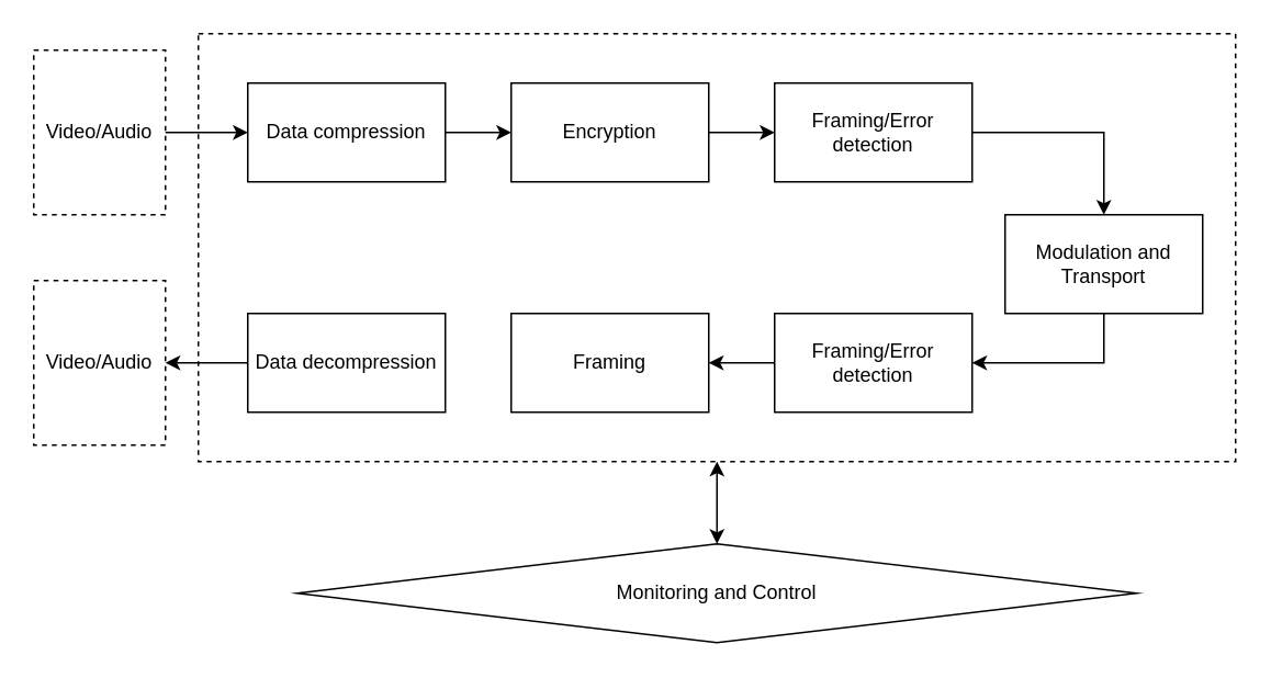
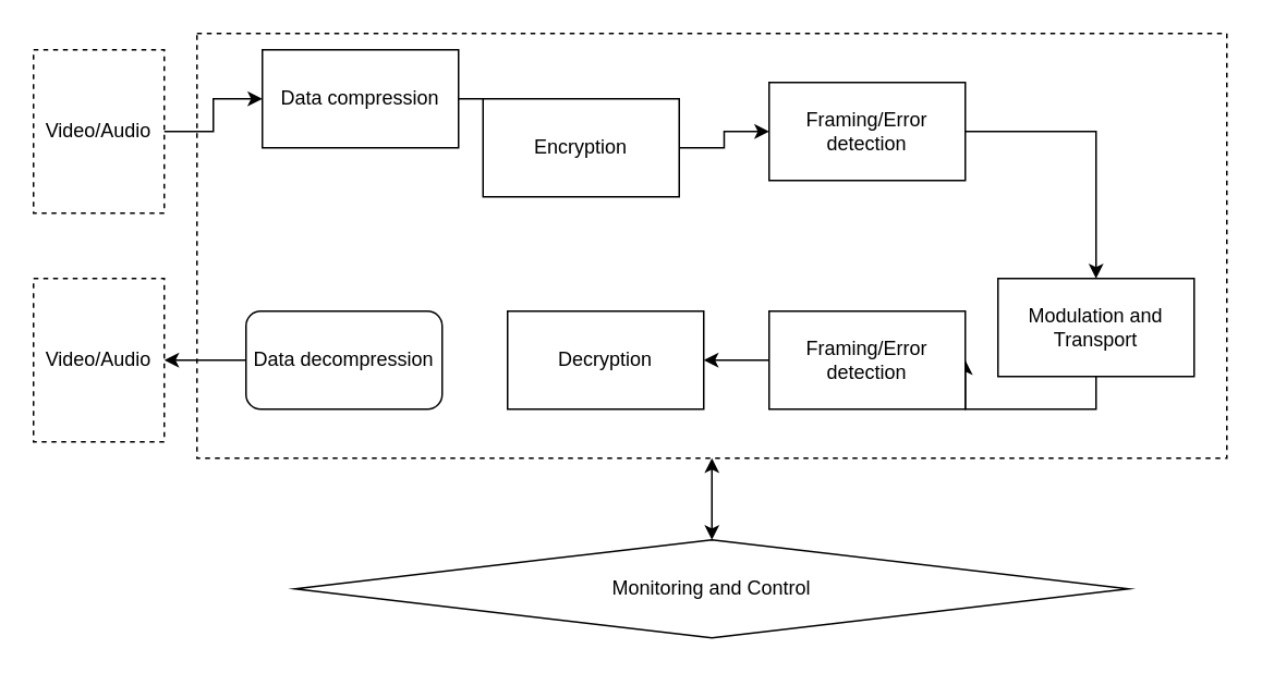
  <mxCell id="0" />
  <mxCell id="1" parent="0" />
  <mxCell id="2" value="" style="whiteSpace=wrap;html=1;dashed=1;fillColor=none;" vertex="1" parent="1"><mxGeometry x="120" y="20" width="630" height="260" as="geometry" /></mxCell>
  <mxCell id="3" value="" style="edgeStyle=orthogonalEdgeStyle;rounded=0;orthogonalLoop=1;jettySize=auto;html=1;" edge="1" parent="1" source="4" target="6"><mxGeometry relative="1" as="geometry" /></mxCell>
- <mxCell id="4" value="Data compression" style="rounded=0;whiteSpace=wrap;html=1;" vertex="1" parent="1"><mxGeometry x="150" y="50" width="120" height="60" as="geometry" /></mxCell>
+ <mxCell id="4" value="Data compression" style="rounded=0;whiteSpace=wrap;html=1;" vertex="1" parent="1"><mxGeometry x="160" y="30" width="120" height="60" as="geometry" /></mxCell>
  <mxCell id="5" value="" style="edgeStyle=orthogonalEdgeStyle;rounded=0;orthogonalLoop=1;jettySize=auto;html=1;" edge="1" parent="1" source="6" target="8"><mxGeometry relative="1" as="geometry" /></mxCell>
- <mxCell id="6" value="Encryption" style="rounded=0;whiteSpace=wrap;html=1;" vertex="1" parent="1"><mxGeometry x="310" y="50" width="120" height="60" as="geometry" /></mxCell>
+ <mxCell id="6" value="Encryption" style="rounded=0;whiteSpace=wrap;html=1;" vertex="1" parent="1"><mxGeometry x="295" y="60" width="120" height="60" as="geometry" /></mxCell>
  <mxCell id="7" value="" style="edgeStyle=orthogonalEdgeStyle;rounded=0;orthogonalLoop=1;jettySize=auto;html=1;" edge="1" parent="1" source="8" target="10"><mxGeometry relative="1" as="geometry" /></mxCell>
  <mxCell id="8" value="Framing/Error detection" style="rounded=0;whiteSpace=wrap;html=1;" vertex="1" parent="1"><mxGeometry x="470" y="50" width="120" height="60" as="geometry" /></mxCell>
  <mxCell id="9" value="" style="edgeStyle=orthogonalEdgeStyle;rounded=0;orthogonalLoop=1;jettySize=auto;html=1;exitX=0.5;exitY=1;exitDx=0;exitDy=0;" edge="1" parent="1" source="10" target="12"><mxGeometry relative="1" as="geometry" /></mxCell>
- <mxCell id="10" value="Modulation and Transport" style="rounded=0;whiteSpace=wrap;html=1;" vertex="1" parent="1"><mxGeometry x="610" y="130" width="120" height="60" as="geometry" /></mxCell>
+ <mxCell id="10" value="Modulation and Transport" style="rounded=0;whiteSpace=wrap;html=1;" vertex="1" parent="1"><mxGeometry x="610" y="170" width="120" height="60" as="geometry" /></mxCell>
  <mxCell id="11" value="" style="edgeStyle=orthogonalEdgeStyle;rounded=0;orthogonalLoop=1;jettySize=auto;html=1;" edge="1" parent="1" source="12" target="13"><mxGeometry relative="1" as="geometry" /></mxCell>
  <mxCell id="12" value="Framing/Error detection" style="rounded=0;whiteSpace=wrap;html=1;" vertex="1" parent="1"><mxGeometry x="470" y="190" width="120" height="60" as="geometry" /></mxCell>
- <mxCell id="13" value="Framing" style="rounded=0;whiteSpace=wrap;html=1;" vertex="1" parent="1"><mxGeometry x="310" y="190" width="120" height="60" as="geometry" /></mxCell>
+ <mxCell id="13" value="Decryption" style="rounded=0;whiteSpace=wrap;html=1;" vertex="1" parent="1"><mxGeometry x="310" y="190" width="120" height="60" as="geometry" /></mxCell>
  <mxCell id="14" style="edgeStyle=orthogonalEdgeStyle;rounded=0;orthogonalLoop=1;jettySize=auto;html=1;exitX=0;exitY=0.5;exitDx=0;exitDy=0;entryX=1;entryY=0.5;entryDx=0;entryDy=0;" edge="1" parent="1" source="15" target="20"><mxGeometry relative="1" as="geometry" /></mxCell>
- <mxCell id="15" value="Data decompression" style="rounded=0;whiteSpace=wrap;html=1;" vertex="1" parent="1"><mxGeometry x="150" y="190" width="120" height="60" as="geometry" /></mxCell>
+ <mxCell id="15" value="Data decompression" style="whiteSpace=wrap;html=1;rounded=1;" vertex="1" parent="1"><mxGeometry x="150" y="190" width="120" height="60" as="geometry" /></mxCell>
  <mxCell id="16" style="edgeStyle=orthogonalEdgeStyle;rounded=0;orthogonalLoop=1;jettySize=auto;html=1;exitX=0.5;exitY=0;exitDx=0;exitDy=0;entryX=0.5;entryY=1;entryDx=0;entryDy=0;startArrow=classic;startFill=1;" edge="1" parent="1" source="17" target="2"><mxGeometry relative="1" as="geometry" /></mxCell>
  <mxCell id="17" value="Monitoring and Control" style="rhombus;whiteSpace=wrap;html=1;" vertex="1" parent="1"><mxGeometry x="180" y="330" width="510" height="60" as="geometry" /></mxCell>
  <mxCell id="18" style="edgeStyle=orthogonalEdgeStyle;rounded=0;orthogonalLoop=1;jettySize=auto;html=1;exitX=1;exitY=0.5;exitDx=0;exitDy=0;entryX=0;entryY=0.5;entryDx=0;entryDy=0;" edge="1" parent="1" source="19" target="4"><mxGeometry relative="1" as="geometry" /></mxCell>
  <mxCell id="19" value="Video/Audio" style="whiteSpace=wrap;html=1;dashed=1;fillColor=none;gradientColor=none;" vertex="1" parent="1"><mxGeometry x="20" y="30" width="80" height="100" as="geometry" /></mxCell>
  <mxCell id="20" value="Video/Audio" style="whiteSpace=wrap;html=1;dashed=1;fillColor=none;gradientColor=none;" vertex="1" parent="1"><mxGeometry x="20" y="170" width="80" height="100" as="geometry" /></mxCell>
